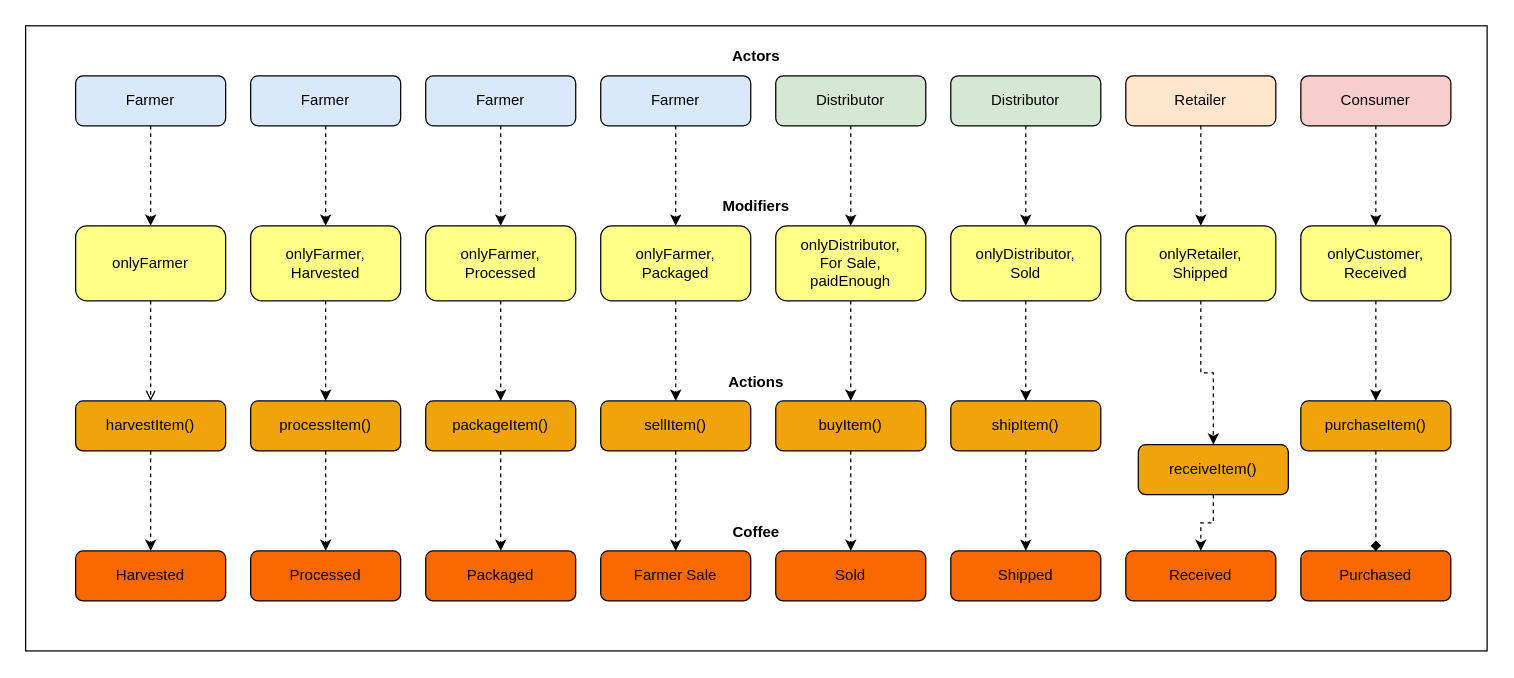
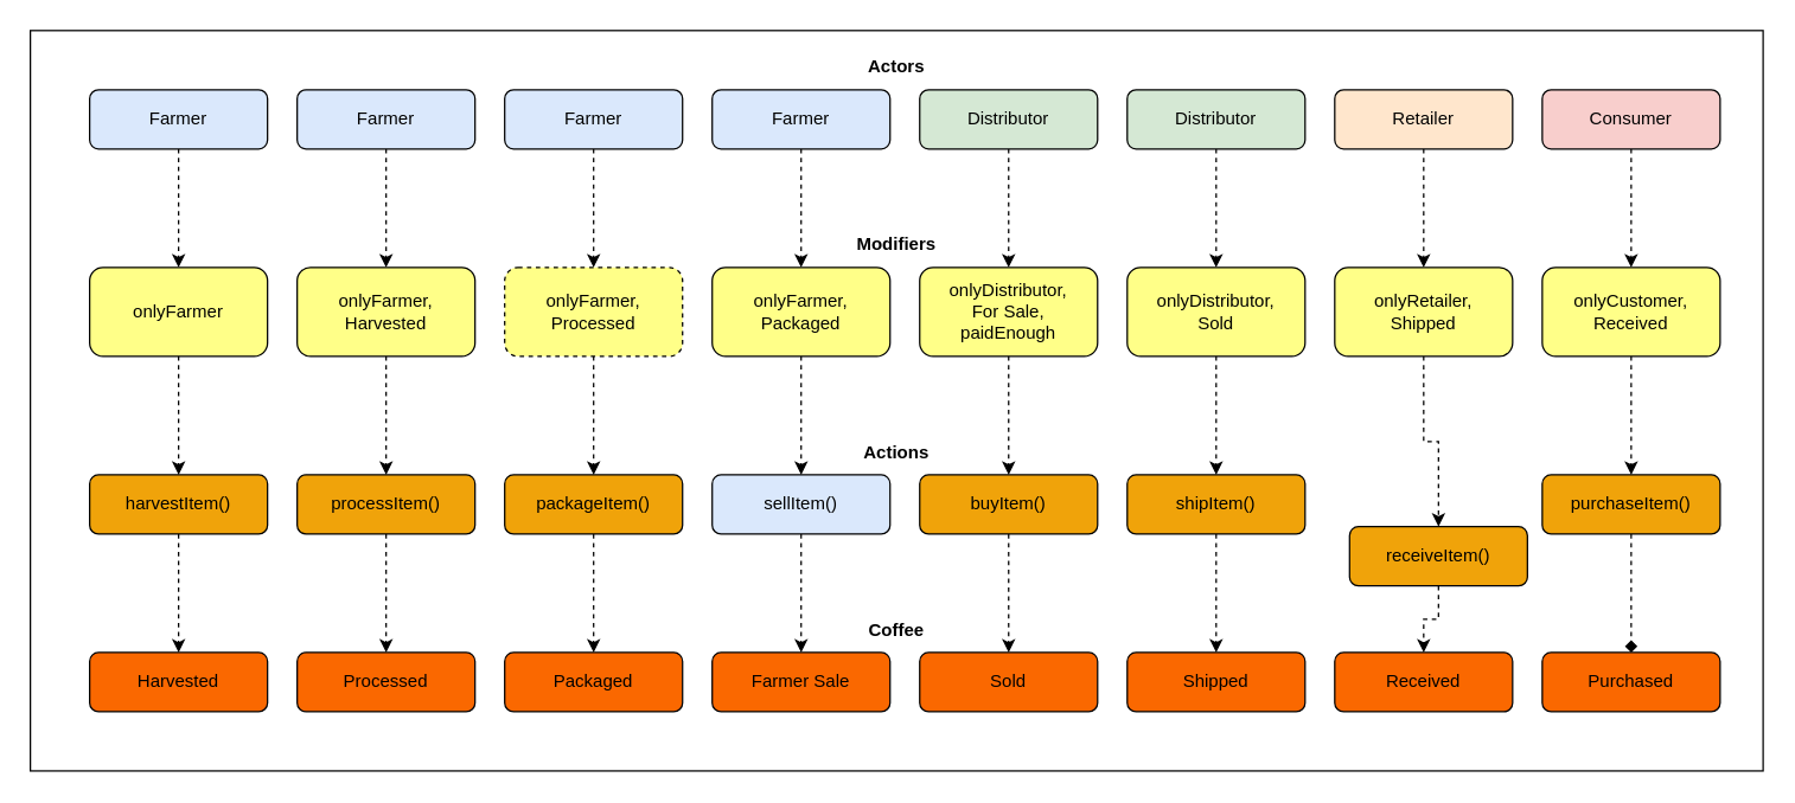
  <mxCell id="0" />
  <mxCell id="1" parent="0" />
  <mxCell id="2" value="" style="rounded=0;whiteSpace=wrap;html=1;shadow=0;strokeColor=#000000;strokeWidth=1;" vertex="1" parent="1"><mxGeometry width="1169" height="500" as="geometry" x="20" y="20" /></mxCell>
  <mxCell id="3" value="" style="edgeStyle=orthogonalEdgeStyle;rounded=0;orthogonalLoop=1;jettySize=auto;html=1;dashed=1;" edge="1" parent="1" source="4" target="20"><mxGeometry relative="1" as="geometry" /></mxCell>
  <mxCell id="4" value="&lt;div&gt;Farmer&lt;/div&gt;" style="rounded=1;whiteSpace=wrap;html=1;fillColor=#dae8fc;strokeColor=#000000;gradientColor=none;strokeWidth=1;" vertex="1" parent="1"><mxGeometry x="60" y="60" width="120" height="40" as="geometry" /></mxCell>
  <mxCell id="5" value="" style="edgeStyle=orthogonalEdgeStyle;rounded=0;orthogonalLoop=1;jettySize=auto;html=1;dashed=1;" edge="1" parent="1" source="6" target="22"><mxGeometry relative="1" as="geometry" /></mxCell>
  <mxCell id="6" value="&lt;div&gt;Farmer&lt;/div&gt;" style="rounded=1;whiteSpace=wrap;html=1;fillColor=#dae8fc;strokeColor=#000000;strokeWidth=1;" vertex="1" parent="1"><mxGeometry x="200" y="60" width="120" height="40" as="geometry" /></mxCell>
  <mxCell id="7" value="" style="edgeStyle=orthogonalEdgeStyle;rounded=0;orthogonalLoop=1;jettySize=auto;html=1;dashed=1;" edge="1" parent="1" source="8" target="24"><mxGeometry relative="1" as="geometry" /></mxCell>
  <mxCell id="8" value="&lt;div&gt;Farmer&lt;/div&gt;" style="rounded=1;whiteSpace=wrap;html=1;fillColor=#dae8fc;strokeColor=#000000;strokeWidth=1;" vertex="1" parent="1"><mxGeometry x="340" y="60" width="120" height="40" as="geometry" /></mxCell>
  <mxCell id="9" style="edgeStyle=orthogonalEdgeStyle;rounded=0;orthogonalLoop=1;jettySize=auto;html=1;entryX=0.5;entryY=0;entryDx=0;entryDy=0;dashed=1;" edge="1" parent="1" source="10" target="26"><mxGeometry relative="1" as="geometry" /></mxCell>
  <mxCell id="10" value="&lt;div&gt;Farmer&lt;/div&gt;" style="rounded=1;whiteSpace=wrap;html=1;fillColor=#dae8fc;strokeColor=#000000;strokeWidth=1;" vertex="1" parent="1"><mxGeometry x="480" y="60" width="120" height="40" as="geometry" /></mxCell>
  <mxCell id="11" value="" style="edgeStyle=orthogonalEdgeStyle;rounded=0;orthogonalLoop=1;jettySize=auto;html=1;dashed=1;" edge="1" parent="1" source="12" target="28"><mxGeometry relative="1" as="geometry" /></mxCell>
  <mxCell id="12" value="Distributor" style="rounded=1;whiteSpace=wrap;html=1;fillColor=#d5e8d4;strokeColor=#000000;strokeWidth=1;" vertex="1" parent="1"><mxGeometry x="620" y="60" width="120" height="40" as="geometry" /></mxCell>
  <mxCell id="13" value="" style="edgeStyle=orthogonalEdgeStyle;rounded=0;orthogonalLoop=1;jettySize=auto;html=1;dashed=1;" edge="1" parent="1" source="14" target="30"><mxGeometry relative="1" as="geometry" /></mxCell>
  <mxCell id="14" value="&lt;div&gt;Distributor&lt;/div&gt;" style="rounded=1;whiteSpace=wrap;html=1;fillColor=#d5e8d4;strokeColor=#000000;strokeWidth=1;" vertex="1" parent="1"><mxGeometry x="760" y="60" width="120" height="40" as="geometry" /></mxCell>
  <mxCell id="15" value="" style="edgeStyle=orthogonalEdgeStyle;rounded=0;orthogonalLoop=1;jettySize=auto;html=1;dashed=1;" edge="1" parent="1" source="16" target="32"><mxGeometry relative="1" as="geometry" /></mxCell>
  <mxCell id="16" value="Retailer" style="rounded=1;whiteSpace=wrap;html=1;fillColor=#ffe6cc;strokeColor=#000000;strokeWidth=1;" vertex="1" parent="1"><mxGeometry x="900" y="60" width="120" height="40" as="geometry" /></mxCell>
  <mxCell id="17" value="" style="edgeStyle=orthogonalEdgeStyle;rounded=0;orthogonalLoop=1;jettySize=auto;html=1;dashed=1;" edge="1" parent="1" source="18" target="34"><mxGeometry relative="1" as="geometry" /></mxCell>
  <mxCell id="18" value="Consumer" style="rounded=1;whiteSpace=wrap;html=1;fillColor=#f8cecc;strokeColor=#000000;strokeWidth=1;" vertex="1" parent="1"><mxGeometry x="1040" y="60" width="120" height="40" as="geometry" /></mxCell>
- <mxCell id="19" value="" style="edgeStyle=orthogonalEdgeStyle;rounded=0;orthogonalLoop=1;jettySize=auto;html=1;dashed=1;endArrow=open;" edge="1" parent="1" source="20" target="38"><mxGeometry relative="1" as="geometry" /></mxCell>
+ <mxCell id="19" value="" style="edgeStyle=orthogonalEdgeStyle;rounded=0;orthogonalLoop=1;jettySize=auto;html=1;dashed=1;" edge="1" parent="1" source="20" target="38"><mxGeometry relative="1" as="geometry" /></mxCell>
  <mxCell id="20" value="onlyFarmer" style="rounded=1;whiteSpace=wrap;html=1;fillColor=#ffff88;strokeColor=#000000;strokeWidth=1;" vertex="1" parent="1"><mxGeometry x="60" y="180" width="120" height="60" as="geometry" /></mxCell>
  <mxCell id="21" value="" style="edgeStyle=orthogonalEdgeStyle;rounded=0;orthogonalLoop=1;jettySize=auto;html=1;dashed=1;" edge="1" parent="1" source="22" target="40"><mxGeometry relative="1" as="geometry" /></mxCell>
  <mxCell id="22" value="onlyFarmer, Harvested" style="rounded=1;whiteSpace=wrap;html=1;fillColor=#ffff88;strokeColor=#000000;strokeWidth=1;" vertex="1" parent="1"><mxGeometry x="200" y="180" width="120" height="60" as="geometry" /></mxCell>
  <mxCell id="23" value="" style="edgeStyle=orthogonalEdgeStyle;rounded=0;orthogonalLoop=1;jettySize=auto;html=1;dashed=1;" edge="1" parent="1" source="24" target="42"><mxGeometry relative="1" as="geometry" /></mxCell>
- <mxCell id="24" value="onlyFarmer, Processed" style="rounded=1;whiteSpace=wrap;html=1;fillColor=#ffff88;strokeColor=#000000;strokeWidth=1;" vertex="1" parent="1"><mxGeometry x="340" y="180" width="120" height="60" as="geometry" /></mxCell>
+ <mxCell id="24" value="onlyFarmer, Processed" style="rounded=1;whiteSpace=wrap;html=1;fillColor=#ffff88;strokeColor=#000000;strokeWidth=1;dashed=1;" vertex="1" parent="1"><mxGeometry x="340" y="180" width="120" height="60" as="geometry" /></mxCell>
  <mxCell id="25" style="edgeStyle=orthogonalEdgeStyle;rounded=0;orthogonalLoop=1;jettySize=auto;html=1;entryX=0.5;entryY=0;entryDx=0;entryDy=0;dashed=1;" edge="1" parent="1" source="26" target="44"><mxGeometry relative="1" as="geometry" /></mxCell>
  <mxCell id="26" value="&lt;div align=&quot;center&quot;&gt;onlyFarmer,&lt;br&gt;Packaged&lt;br&gt;&lt;/div&gt;" style="rounded=1;whiteSpace=wrap;html=1;fillColor=#ffff88;strokeColor=#000000;align=center;strokeWidth=1;" vertex="1" parent="1"><mxGeometry x="480" y="180" width="120" height="60" as="geometry" /></mxCell>
  <mxCell id="27" value="" style="edgeStyle=orthogonalEdgeStyle;rounded=0;orthogonalLoop=1;jettySize=auto;html=1;dashed=1;" edge="1" parent="1" source="28" target="46"><mxGeometry relative="1" as="geometry" /></mxCell>
  <mxCell id="28" value="&lt;div align=&quot;center&quot;&gt;onlyDistributor,&lt;br&gt;For Sale,&lt;br&gt;paidEnough&lt;/div&gt;" style="rounded=1;whiteSpace=wrap;html=1;fillColor=#ffff88;strokeColor=#000000;align=center;strokeWidth=1;" vertex="1" parent="1"><mxGeometry x="620" y="180" width="120" height="60" as="geometry" /></mxCell>
  <mxCell id="29" value="" style="edgeStyle=orthogonalEdgeStyle;rounded=0;orthogonalLoop=1;jettySize=auto;html=1;dashed=1;" edge="1" parent="1" source="30" target="48"><mxGeometry relative="1" as="geometry" /></mxCell>
  <mxCell id="30" value="&lt;div align=&quot;center&quot;&gt;onlyDistributor,&lt;br&gt;Sold&lt;br&gt;&lt;/div&gt;" style="rounded=1;whiteSpace=wrap;html=1;fillColor=#ffff88;strokeColor=#000000;align=center;strokeWidth=1;" vertex="1" parent="1"><mxGeometry x="760" y="180" width="120" height="60" as="geometry" /></mxCell>
  <mxCell id="31" value="" style="edgeStyle=orthogonalEdgeStyle;rounded=0;orthogonalLoop=1;jettySize=auto;html=1;dashed=1;" edge="1" parent="1" source="32" target="50"><mxGeometry relative="1" as="geometry" /></mxCell>
  <mxCell id="32" value="&lt;div align=&quot;center&quot;&gt;onlyRetailer,&lt;br&gt;Shipped&lt;br&gt;&lt;/div&gt;" style="rounded=1;whiteSpace=wrap;html=1;fillColor=#ffff88;strokeColor=#000000;align=center;strokeWidth=1;" vertex="1" parent="1"><mxGeometry x="900" y="180" width="120" height="60" as="geometry" /></mxCell>
  <mxCell id="33" value="" style="edgeStyle=orthogonalEdgeStyle;rounded=0;orthogonalLoop=1;jettySize=auto;html=1;dashed=1;" edge="1" parent="1" source="34" target="52"><mxGeometry relative="1" as="geometry" /></mxCell>
  <mxCell id="34" value="&lt;div align=&quot;center&quot;&gt;onlyCustomer,&lt;br&gt;Received&lt;br&gt;&lt;/div&gt;" style="rounded=1;whiteSpace=wrap;html=1;fillColor=#ffff88;strokeColor=#000000;align=center;strokeWidth=1;" vertex="1" parent="1"><mxGeometry x="1040" y="180" width="120" height="60" as="geometry" /></mxCell>
  <mxCell id="35" value="&lt;div&gt;&lt;b&gt;Actors&lt;/b&gt;&lt;/div&gt;" style="text;html=1;strokeColor=none;fillColor=none;align=center;verticalAlign=middle;whiteSpace=wrap;rounded=0;" vertex="1" parent="1"><mxGeometry x="572" y="30" width="65" height="30" as="geometry" /></mxCell>
  <mxCell id="36" value="&lt;b&gt;Modifiers&lt;/b&gt;" style="text;html=1;strokeColor=none;fillColor=none;align=center;verticalAlign=middle;whiteSpace=wrap;rounded=0;shadow=0;" vertex="1" parent="1"><mxGeometry x="572" y="150" width="65" height="30" as="geometry" /></mxCell>
  <mxCell id="37" value="" style="edgeStyle=orthogonalEdgeStyle;rounded=0;orthogonalLoop=1;jettySize=auto;html=1;dashed=1;" edge="1" parent="1" source="38" target="54"><mxGeometry relative="1" as="geometry" /></mxCell>
  <mxCell id="38" value="harvestItem()" style="rounded=1;whiteSpace=wrap;html=1;fillColor=#f0a30a;strokeColor=#000000;fontColor=#000000;strokeWidth=1;" vertex="1" parent="1"><mxGeometry x="60" y="320" width="120" height="40" as="geometry" /></mxCell>
  <mxCell id="39" value="" style="edgeStyle=orthogonalEdgeStyle;rounded=0;orthogonalLoop=1;jettySize=auto;html=1;dashed=1;" edge="1" parent="1" source="40" target="55"><mxGeometry relative="1" as="geometry" /></mxCell>
  <mxCell id="40" value="processItem()" style="rounded=1;whiteSpace=wrap;html=1;fillColor=#f0a30a;strokeColor=#000000;fontColor=#000000;strokeWidth=1;" vertex="1" parent="1"><mxGeometry x="200" y="320" width="120" height="40" as="geometry" /></mxCell>
  <mxCell id="41" value="" style="edgeStyle=orthogonalEdgeStyle;rounded=0;orthogonalLoop=1;jettySize=auto;html=1;dashed=1;" edge="1" parent="1" source="42" target="56"><mxGeometry relative="1" as="geometry" /></mxCell>
  <mxCell id="42" value="packageItem()" style="rounded=1;whiteSpace=wrap;html=1;fillColor=#f0a30a;strokeColor=#000000;fontColor=#000000;strokeWidth=1;" vertex="1" parent="1"><mxGeometry x="340" y="320" width="120" height="40" as="geometry" /></mxCell>
  <mxCell id="43" style="edgeStyle=orthogonalEdgeStyle;rounded=0;orthogonalLoop=1;jettySize=auto;html=1;entryX=0.5;entryY=0;entryDx=0;entryDy=0;dashed=1;" edge="1" parent="1" source="44" target="57"><mxGeometry relative="1" as="geometry" /></mxCell>
- <mxCell id="44" value="sellItem()" style="rounded=1;whiteSpace=wrap;html=1;fillColor=#f0a30a;strokeColor=#000000;fontColor=#000000;strokeWidth=1;" vertex="1" parent="1"><mxGeometry x="480" y="320" width="120" height="40" as="geometry" /></mxCell>
+ <mxCell id="44" value="sellItem()" style="rounded=1;whiteSpace=wrap;html=1;fillColor=#dae8fc;strokeColor=#000000;fontColor=#000000;strokeWidth=1;" vertex="1" parent="1"><mxGeometry x="480" y="320" width="120" height="40" as="geometry" /></mxCell>
  <mxCell id="45" value="" style="edgeStyle=orthogonalEdgeStyle;rounded=0;orthogonalLoop=1;jettySize=auto;html=1;dashed=1;" edge="1" parent="1" source="46" target="58"><mxGeometry relative="1" as="geometry" /></mxCell>
  <mxCell id="46" value="buyItem()" style="rounded=1;whiteSpace=wrap;html=1;fillColor=#f0a30a;strokeColor=#000000;fontColor=#000000;strokeWidth=1;" vertex="1" parent="1"><mxGeometry x="620" y="320" width="120" height="40" as="geometry" /></mxCell>
  <mxCell id="47" value="" style="edgeStyle=orthogonalEdgeStyle;rounded=0;orthogonalLoop=1;jettySize=auto;html=1;dashed=1;" edge="1" parent="1" source="48" target="59"><mxGeometry relative="1" as="geometry" /></mxCell>
  <mxCell id="48" value="shipItem()" style="rounded=1;whiteSpace=wrap;html=1;fillColor=#f0a30a;strokeColor=#000000;fontColor=#000000;strokeWidth=1;" vertex="1" parent="1"><mxGeometry x="760" y="320" width="120" height="40" as="geometry" /></mxCell>
  <mxCell id="49" value="" style="edgeStyle=orthogonalEdgeStyle;rounded=0;orthogonalLoop=1;jettySize=auto;html=1;dashed=1;" edge="1" parent="1" source="50" target="60"><mxGeometry relative="1" as="geometry" /></mxCell>
  <mxCell id="50" value="receiveItem()" style="rounded=1;whiteSpace=wrap;html=1;fillColor=#f0a30a;strokeColor=#000000;fontColor=#000000;strokeWidth=1;" vertex="1" parent="1"><mxGeometry x="910" y="355" width="120" height="40" as="geometry" /></mxCell>
  <mxCell id="51" value="" style="edgeStyle=orthogonalEdgeStyle;rounded=0;orthogonalLoop=1;jettySize=auto;html=1;dashed=1;endArrow=diamond;" edge="1" parent="1" source="52" target="61"><mxGeometry relative="1" as="geometry" /></mxCell>
  <mxCell id="52" value="purchaseItem()" style="rounded=1;whiteSpace=wrap;html=1;fillColor=#f0a30a;strokeColor=#000000;fontColor=#000000;strokeWidth=1;" vertex="1" parent="1"><mxGeometry x="1040" y="320" width="120" height="40" as="geometry" /></mxCell>
  <mxCell id="53" value="&lt;b&gt;Actions&lt;/b&gt;" style="text;html=1;strokeColor=none;fillColor=none;align=center;verticalAlign=middle;whiteSpace=wrap;rounded=0;shadow=0;" vertex="1" parent="1"><mxGeometry x="572" y="290" width="65" height="30" as="geometry" /></mxCell>
  <mxCell id="54" value="Harvested" style="rounded=1;whiteSpace=wrap;html=1;fillColor=#fa6800;strokeColor=#000000;fontColor=#000000;strokeWidth=1;" vertex="1" parent="1"><mxGeometry x="60" y="440" width="120" height="40" as="geometry" /></mxCell>
  <mxCell id="55" value="Processed" style="rounded=1;whiteSpace=wrap;html=1;fillColor=#fa6800;strokeColor=#000000;fontColor=#000000;strokeWidth=1;" vertex="1" parent="1"><mxGeometry x="200" y="440" width="120" height="40" as="geometry" /></mxCell>
  <mxCell id="56" value="Packaged" style="rounded=1;whiteSpace=wrap;html=1;fillColor=#fa6800;strokeColor=#000000;fontColor=#000000;strokeWidth=1;" vertex="1" parent="1"><mxGeometry x="340" y="440" width="120" height="40" as="geometry" /></mxCell>
  <mxCell id="57" value="Farmer Sale" style="rounded=1;whiteSpace=wrap;html=1;fillColor=#fa6800;strokeColor=#000000;fontColor=#000000;strokeWidth=1;" vertex="1" parent="1"><mxGeometry x="480" y="440" width="120" height="40" as="geometry" /></mxCell>
  <mxCell id="58" value="Sold" style="rounded=1;whiteSpace=wrap;html=1;fillColor=#fa6800;strokeColor=#000000;fontColor=#000000;strokeWidth=1;" vertex="1" parent="1"><mxGeometry x="620" y="440" width="120" height="40" as="geometry" /></mxCell>
  <mxCell id="59" value="Shipped" style="rounded=1;whiteSpace=wrap;html=1;fillColor=#fa6800;strokeColor=#000000;fontColor=#000000;strokeWidth=1;" vertex="1" parent="1"><mxGeometry x="760" y="440" width="120" height="40" as="geometry" /></mxCell>
  <mxCell id="60" value="Received" style="rounded=1;whiteSpace=wrap;html=1;fillColor=#fa6800;strokeColor=#000000;fontColor=#000000;strokeWidth=1;" vertex="1" parent="1"><mxGeometry x="900" y="440" width="120" height="40" as="geometry" /></mxCell>
  <mxCell id="61" value="Purchased" style="rounded=1;whiteSpace=wrap;html=1;fillColor=#fa6800;strokeColor=#000000;fontColor=#000000;strokeWidth=1;" vertex="1" parent="1"><mxGeometry x="1040" y="440" width="120" height="40" as="geometry" /></mxCell>
  <mxCell id="62" value="&lt;b&gt;Coffee&lt;/b&gt;" style="text;html=1;strokeColor=none;fillColor=none;align=center;verticalAlign=middle;whiteSpace=wrap;rounded=0;shadow=0;" vertex="1" parent="1"><mxGeometry x="572" y="410" width="65" height="30" as="geometry" /></mxCell>
